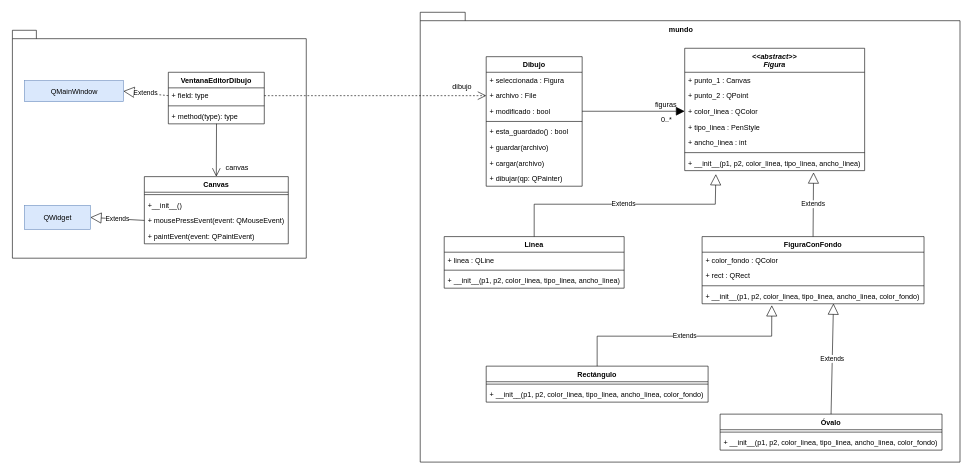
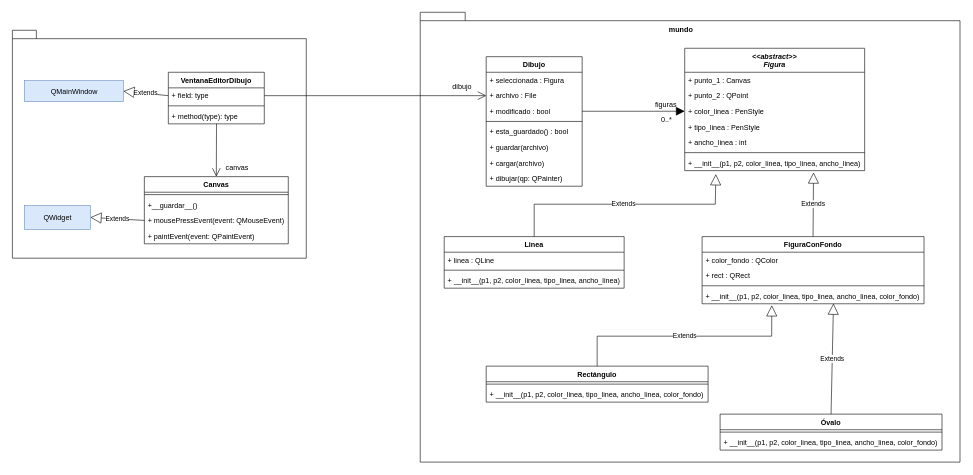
  <mxCell id="0" />
  <mxCell id="1" parent="0" />
  <mxCell id="2" value="" style="shape=folder;fontStyle=1;spacingTop=10;tabWidth=40;tabHeight=14;tabPosition=left;html=1;fillColor=default;" vertex="1" parent="1"><mxGeometry x="700" y="20" width="900" height="750" as="geometry" /></mxCell>
  <mxCell id="3" value="" style="shape=folder;fontStyle=1;spacingTop=10;tabWidth=40;tabHeight=14;tabPosition=left;html=1;" vertex="1" parent="1"><mxGeometry x="20" y="50" width="490" height="380" as="geometry" /></mxCell>
  <mxCell id="4" value="&lt;&lt;abstract&gt;&gt;&#10;Figura" style="swimlane;fontStyle=3;align=center;verticalAlign=top;childLayout=stackLayout;horizontal=1;startSize=40;horizontalStack=0;resizeParent=1;resizeParentMax=0;resizeLast=0;collapsible=1;marginBottom=0;" vertex="1" parent="1"><mxGeometry x="1141" y="80" width="300" height="204" as="geometry" /></mxCell>
  <mxCell id="5" value="+ punto_1 : Canvas&#10;" style="text;strokeColor=none;fillColor=none;align=left;verticalAlign=top;spacingLeft=4;spacingRight=4;overflow=hidden;rotatable=0;points=[[0,0.5],[1,0.5]];portConstraint=eastwest;" vertex="1" parent="4"><mxGeometry y="40" width="300" height="26" as="geometry" /></mxCell>
  <mxCell id="6" value="+ punto_2 : QPoint" style="text;strokeColor=none;fillColor=none;align=left;verticalAlign=top;spacingLeft=4;spacingRight=4;overflow=hidden;rotatable=0;points=[[0,0.5],[1,0.5]];portConstraint=eastwest;" vertex="1" parent="4"><mxGeometry y="66" width="300" height="26" as="geometry" /></mxCell>
- <mxCell id="7" value="+ color_linea : QColor" style="text;strokeColor=none;fillColor=none;align=left;verticalAlign=top;spacingLeft=4;spacingRight=4;overflow=hidden;rotatable=0;points=[[0,0.5],[1,0.5]];portConstraint=eastwest;" vertex="1" parent="4"><mxGeometry y="92" width="300" height="26" as="geometry" /></mxCell>
+ <mxCell id="7" value="+ color_linea : PenStyle" style="text;strokeColor=none;fillColor=none;align=left;verticalAlign=top;spacingLeft=4;spacingRight=4;overflow=hidden;rotatable=0;points=[[0,0.5],[1,0.5]];portConstraint=eastwest;" vertex="1" parent="4"><mxGeometry y="92" width="300" height="26" as="geometry" /></mxCell>
  <mxCell id="8" value="+ tipo_linea : PenStyle" style="text;strokeColor=none;fillColor=none;align=left;verticalAlign=top;spacingLeft=4;spacingRight=4;overflow=hidden;rotatable=0;points=[[0,0.5],[1,0.5]];portConstraint=eastwest;" vertex="1" parent="4"><mxGeometry y="118" width="300" height="26" as="geometry" /></mxCell>
  <mxCell id="9" value="+ ancho_linea : int" style="text;strokeColor=none;fillColor=none;align=left;verticalAlign=top;spacingLeft=4;spacingRight=4;overflow=hidden;rotatable=0;points=[[0,0.5],[1,0.5]];portConstraint=eastwest;" vertex="1" parent="4"><mxGeometry y="144" width="300" height="26" as="geometry" /></mxCell>
  <mxCell id="10" value="" style="line;strokeWidth=1;fillColor=none;align=left;verticalAlign=middle;spacingTop=-1;spacingLeft=3;spacingRight=3;rotatable=0;labelPosition=right;points=[];portConstraint=eastwest;" vertex="1" parent="4"><mxGeometry y="170" width="300" height="8" as="geometry" /></mxCell>
  <mxCell id="11" value="+ __init__(p1, p2, color_linea, tipo_linea, ancho_linea)" style="text;strokeColor=none;fillColor=none;align=left;verticalAlign=top;spacingLeft=4;spacingRight=4;overflow=hidden;rotatable=0;points=[[0,0.5],[1,0.5]];portConstraint=eastwest;" vertex="1" parent="4"><mxGeometry y="178" width="300" height="26" as="geometry" /></mxCell>
  <mxCell id="12" value="Linea" style="swimlane;fontStyle=1;align=center;verticalAlign=top;childLayout=stackLayout;horizontal=1;startSize=26;horizontalStack=0;resizeParent=1;resizeParentMax=0;resizeLast=0;collapsible=1;marginBottom=0;" vertex="1" parent="1"><mxGeometry x="740" y="394" width="300" height="86" as="geometry" /></mxCell>
  <mxCell id="13" value="+ linea : QLine" style="text;strokeColor=none;fillColor=none;align=left;verticalAlign=top;spacingLeft=4;spacingRight=4;overflow=hidden;rotatable=0;points=[[0,0.5],[1,0.5]];portConstraint=eastwest;" vertex="1" parent="12"><mxGeometry y="26" width="300" height="26" as="geometry" /></mxCell>
  <mxCell id="14" value="" style="line;strokeWidth=1;fillColor=none;align=left;verticalAlign=middle;spacingTop=-1;spacingLeft=3;spacingRight=3;rotatable=0;labelPosition=right;points=[];portConstraint=eastwest;" vertex="1" parent="12"><mxGeometry y="52" width="300" height="8" as="geometry" /></mxCell>
  <mxCell id="15" value="+ __init__(p1, p2, color_linea, tipo_linea, ancho_linea)" style="text;strokeColor=none;fillColor=none;align=left;verticalAlign=top;spacingLeft=4;spacingRight=4;overflow=hidden;rotatable=0;points=[[0,0.5],[1,0.5]];portConstraint=eastwest;" vertex="1" parent="12"><mxGeometry y="60" width="300" height="26" as="geometry" /></mxCell>
  <mxCell id="16" value="FiguraConFondo" style="swimlane;fontStyle=1;align=center;verticalAlign=top;childLayout=stackLayout;horizontal=1;startSize=26;horizontalStack=0;resizeParent=1;resizeParentMax=0;resizeLast=0;collapsible=1;marginBottom=0;" vertex="1" parent="1"><mxGeometry x="1170" y="394" width="370" height="112" as="geometry" /></mxCell>
  <mxCell id="17" value="+ color_fondo : QColor" style="text;strokeColor=none;fillColor=none;align=left;verticalAlign=top;spacingLeft=4;spacingRight=4;overflow=hidden;rotatable=0;points=[[0,0.5],[1,0.5]];portConstraint=eastwest;" vertex="1" parent="16"><mxGeometry y="26" width="370" height="26" as="geometry" /></mxCell>
  <mxCell id="18" value="+ rect : QRect" style="text;strokeColor=none;fillColor=none;align=left;verticalAlign=top;spacingLeft=4;spacingRight=4;overflow=hidden;rotatable=0;points=[[0,0.5],[1,0.5]];portConstraint=eastwest;" vertex="1" parent="16"><mxGeometry y="52" width="370" height="26" as="geometry" /></mxCell>
  <mxCell id="19" value="" style="line;strokeWidth=1;fillColor=none;align=left;verticalAlign=middle;spacingTop=-1;spacingLeft=3;spacingRight=3;rotatable=0;labelPosition=right;points=[];portConstraint=eastwest;" vertex="1" parent="16"><mxGeometry y="78" width="370" height="8" as="geometry" /></mxCell>
  <mxCell id="20" value="+ __init__(p1, p2, color_linea, tipo_linea, ancho_linea, color_fondo)" style="text;strokeColor=none;fillColor=none;align=left;verticalAlign=top;spacingLeft=4;spacingRight=4;overflow=hidden;rotatable=0;points=[[0,0.5],[1,0.5]];portConstraint=eastwest;" vertex="1" parent="16"><mxGeometry y="86" width="370" height="26" as="geometry" /></mxCell>
  <mxCell id="21" value="Rectángulo" style="swimlane;fontStyle=1;align=center;verticalAlign=top;childLayout=stackLayout;horizontal=1;startSize=26;horizontalStack=0;resizeParent=1;resizeParentMax=0;resizeLast=0;collapsible=1;marginBottom=0;" vertex="1" parent="1"><mxGeometry x="810" y="610" width="370" height="60" as="geometry" /></mxCell>
  <mxCell id="22" value="" style="line;strokeWidth=1;fillColor=none;align=left;verticalAlign=middle;spacingTop=-1;spacingLeft=3;spacingRight=3;rotatable=0;labelPosition=right;points=[];portConstraint=eastwest;" vertex="1" parent="21"><mxGeometry y="26" width="370" height="8" as="geometry" /></mxCell>
  <mxCell id="23" value="+ __init__(p1, p2, color_linea, tipo_linea, ancho_linea, color_fondo)" style="text;strokeColor=none;fillColor=none;align=left;verticalAlign=top;spacingLeft=4;spacingRight=4;overflow=hidden;rotatable=0;points=[[0,0.5],[1,0.5]];portConstraint=eastwest;" vertex="1" parent="21"><mxGeometry y="34" width="370" height="26" as="geometry" /></mxCell>
  <mxCell id="24" value="Óvalo" style="swimlane;fontStyle=1;align=center;verticalAlign=top;childLayout=stackLayout;horizontal=1;startSize=26;horizontalStack=0;resizeParent=1;resizeParentMax=0;resizeLast=0;collapsible=1;marginBottom=0;" vertex="1" parent="1"><mxGeometry x="1200" y="690" width="370" height="60" as="geometry" /></mxCell>
  <mxCell id="25" value="" style="line;strokeWidth=1;fillColor=none;align=left;verticalAlign=middle;spacingTop=-1;spacingLeft=3;spacingRight=3;rotatable=0;labelPosition=right;points=[];portConstraint=eastwest;" vertex="1" parent="24"><mxGeometry y="26" width="370" height="8" as="geometry" /></mxCell>
  <mxCell id="26" value="+ __init__(p1, p2, color_linea, tipo_linea, ancho_linea, color_fondo)" style="text;strokeColor=none;fillColor=none;align=left;verticalAlign=top;spacingLeft=4;spacingRight=4;overflow=hidden;rotatable=0;points=[[0,0.5],[1,0.5]];portConstraint=eastwest;" vertex="1" parent="24"><mxGeometry y="34" width="370" height="26" as="geometry" /></mxCell>
  <mxCell id="27" value="Dibujo" style="swimlane;fontStyle=1;align=center;verticalAlign=top;childLayout=stackLayout;horizontal=1;startSize=26;horizontalStack=0;resizeParent=1;resizeParentMax=0;resizeLast=0;collapsible=1;marginBottom=0;" vertex="1" parent="1"><mxGeometry x="810" y="94" width="160" height="216" as="geometry" /></mxCell>
  <mxCell id="28" value="+ seleccionada : Figura" style="text;strokeColor=none;fillColor=none;align=left;verticalAlign=top;spacingLeft=4;spacingRight=4;overflow=hidden;rotatable=0;points=[[0,0.5],[1,0.5]];portConstraint=eastwest;" vertex="1" parent="27"><mxGeometry y="26" width="160" height="26" as="geometry" /></mxCell>
  <mxCell id="29" value="+ archivo : File" style="text;strokeColor=none;fillColor=none;align=left;verticalAlign=top;spacingLeft=4;spacingRight=4;overflow=hidden;rotatable=0;points=[[0,0.5],[1,0.5]];portConstraint=eastwest;" vertex="1" parent="27"><mxGeometry y="52" width="160" height="26" as="geometry" /></mxCell>
  <mxCell id="30" value="+ modificado : bool" style="text;strokeColor=none;fillColor=none;align=left;verticalAlign=top;spacingLeft=4;spacingRight=4;overflow=hidden;rotatable=0;points=[[0,0.5],[1,0.5]];portConstraint=eastwest;" vertex="1" parent="27"><mxGeometry y="78" width="160" height="26" as="geometry" /></mxCell>
  <mxCell id="31" value="" style="line;strokeWidth=1;fillColor=none;align=left;verticalAlign=middle;spacingTop=-1;spacingLeft=3;spacingRight=3;rotatable=0;labelPosition=right;points=[];portConstraint=eastwest;" vertex="1" parent="27"><mxGeometry y="104" width="160" height="8" as="geometry" /></mxCell>
  <mxCell id="32" value="+ esta_guardado() : bool" style="text;strokeColor=none;fillColor=none;align=left;verticalAlign=top;spacingLeft=4;spacingRight=4;overflow=hidden;rotatable=0;points=[[0,0.5],[1,0.5]];portConstraint=eastwest;" vertex="1" parent="27"><mxGeometry y="112" width="160" height="26" as="geometry" /></mxCell>
  <mxCell id="33" value="+ guardar(archivo)" style="text;strokeColor=none;fillColor=none;align=left;verticalAlign=top;spacingLeft=4;spacingRight=4;overflow=hidden;rotatable=0;points=[[0,0.5],[1,0.5]];portConstraint=eastwest;" vertex="1" parent="27"><mxGeometry y="138" width="160" height="26" as="geometry" /></mxCell>
  <mxCell id="34" value="+ cargar(archivo)" style="text;strokeColor=none;fillColor=none;align=left;verticalAlign=top;spacingLeft=4;spacingRight=4;overflow=hidden;rotatable=0;points=[[0,0.5],[1,0.5]];portConstraint=eastwest;" vertex="1" parent="27"><mxGeometry y="164" width="160" height="26" as="geometry" /></mxCell>
  <mxCell id="35" value="+ dibujar(qp: QPainter)" style="text;strokeColor=none;fillColor=none;align=left;verticalAlign=top;spacingLeft=4;spacingRight=4;overflow=hidden;rotatable=0;points=[[0,0.5],[1,0.5]];portConstraint=eastwest;" vertex="1" parent="27"><mxGeometry y="190" width="160" height="26" as="geometry" /></mxCell>
  <mxCell id="36" value="" style="endArrow=block;endFill=1;endSize=12;html=1;rounded=0;exitX=1;exitY=0.5;exitDx=0;exitDy=0;entryX=0;entryY=0.5;entryDx=0;entryDy=0;" edge="1" parent="1" source="30" target="7"><mxGeometry width="160" relative="1" as="geometry"><mxPoint x="990" y="197.29" as="sourcePoint" /><mxPoint x="1150" y="197.29" as="targetPoint" /></mxGeometry></mxCell>
  <mxCell id="37" value="figuras" style="text;html=1;strokeColor=none;fillColor=none;align=center;verticalAlign=middle;whiteSpace=wrap;rounded=0;" vertex="1" parent="1"><mxGeometry x="1080" y="160" width="60" height="30" as="geometry" /></mxCell>
  <mxCell id="38" value="0..*" style="text;html=1;strokeColor=none;fillColor=none;align=center;verticalAlign=middle;whiteSpace=wrap;rounded=0;" vertex="1" parent="1"><mxGeometry x="1081" y="184" width="60" height="30" as="geometry" /></mxCell>
  <mxCell id="39" value="Extends" style="endArrow=block;endSize=16;endFill=0;html=1;rounded=0;entryX=0.173;entryY=1.225;entryDx=0;entryDy=0;entryPerimeter=0;exitX=0.5;exitY=0;exitDx=0;exitDy=0;" edge="1" parent="1" source="12" target="11"><mxGeometry width="160" relative="1" as="geometry"><mxPoint x="960" y="450" as="sourcePoint" /><mxPoint x="1120" y="450" as="targetPoint" /><Array as="points"><mxPoint x="890" y="340" /><mxPoint x="1192" y="340" /></Array></mxGeometry></mxCell>
  <mxCell id="40" value="Extends" style="endArrow=block;endSize=16;endFill=0;html=1;rounded=0;entryX=0.716;entryY=1.115;entryDx=0;entryDy=0;entryPerimeter=0;exitX=0.5;exitY=0;exitDx=0;exitDy=0;" edge="1" parent="1" source="16" target="11"><mxGeometry width="160" relative="1" as="geometry"><mxPoint x="960" y="450" as="sourcePoint" /><mxPoint x="1120" y="450" as="targetPoint" /></mxGeometry></mxCell>
  <mxCell id="41" value="Extends" style="endArrow=block;endSize=16;endFill=0;html=1;rounded=0;exitX=0.5;exitY=0;exitDx=0;exitDy=0;entryX=0.592;entryY=0.984;entryDx=0;entryDy=0;entryPerimeter=0;" edge="1" parent="1" source="24" target="20"><mxGeometry width="160" relative="1" as="geometry"><mxPoint x="1270" y="600" as="sourcePoint" /><mxPoint x="1385" y="493" as="targetPoint" /></mxGeometry></mxCell>
  <mxCell id="42" value="Extends" style="endArrow=block;endSize=16;endFill=0;html=1;rounded=0;entryX=0.314;entryY=1.093;entryDx=0;entryDy=0;entryPerimeter=0;exitX=0.5;exitY=0;exitDx=0;exitDy=0;" edge="1" parent="1" source="21" target="20"><mxGeometry width="160" relative="1" as="geometry"><mxPoint x="960" y="600" as="sourcePoint" /><mxPoint x="1120" y="600" as="targetPoint" /><Array as="points"><mxPoint x="995" y="560" /><mxPoint x="1286" y="560" /></Array></mxGeometry></mxCell>
  <mxCell id="43" value="VentanaEditorDibujo" style="swimlane;fontStyle=1;align=center;verticalAlign=top;childLayout=stackLayout;horizontal=1;startSize=26;horizontalStack=0;resizeParent=1;resizeParentMax=0;resizeLast=0;collapsible=1;marginBottom=0;" vertex="1" parent="1"><mxGeometry x="280" y="120" width="160" height="86" as="geometry" /></mxCell>
  <mxCell id="44" value="+ field: type" style="text;align=left;verticalAlign=top;spacingLeft=4;spacingRight=4;overflow=hidden;rotatable=0;points=[[0,0.5],[1,0.5]];portConstraint=eastwest;" vertex="1" parent="43"><mxGeometry y="26" width="160" height="26" as="geometry" /></mxCell>
  <mxCell id="45" value="" style="line;strokeWidth=1;fillColor=none;align=left;verticalAlign=middle;spacingTop=-1;spacingLeft=3;spacingRight=3;rotatable=0;labelPosition=right;points=[];portConstraint=eastwest;" vertex="1" parent="43"><mxGeometry y="52" width="160" height="8" as="geometry" /></mxCell>
  <mxCell id="46" value="+ method(type): type" style="text;strokeColor=none;fillColor=none;align=left;verticalAlign=top;spacingLeft=4;spacingRight=4;overflow=hidden;rotatable=0;points=[[0,0.5],[1,0.5]];portConstraint=eastwest;" vertex="1" parent="43"><mxGeometry y="60" width="160" height="26" as="geometry" /></mxCell>
  <mxCell id="47" value="Canvas" style="swimlane;fontStyle=1;align=center;verticalAlign=top;childLayout=stackLayout;horizontal=1;startSize=26;horizontalStack=0;resizeParent=1;resizeParentMax=0;resizeLast=0;collapsible=1;marginBottom=0;" vertex="1" parent="1"><mxGeometry x="240" y="294" width="240" height="112" as="geometry" /></mxCell>
  <mxCell id="48" value="" style="line;strokeWidth=1;fillColor=none;align=left;verticalAlign=middle;spacingTop=-1;spacingLeft=3;spacingRight=3;rotatable=0;labelPosition=right;points=[];portConstraint=eastwest;" vertex="1" parent="47"><mxGeometry y="26" width="240" height="8" as="geometry" /></mxCell>
- <mxCell id="49" value="+__init__()" style="text;strokeColor=none;fillColor=none;align=left;verticalAlign=top;spacingLeft=4;spacingRight=4;overflow=hidden;rotatable=0;points=[[0,0.5],[1,0.5]];portConstraint=eastwest;" vertex="1" parent="47"><mxGeometry y="34" width="240" height="26" as="geometry" /></mxCell>
+ <mxCell id="49" value="+__guardar__()" style="text;strokeColor=none;fillColor=none;align=left;verticalAlign=top;spacingLeft=4;spacingRight=4;overflow=hidden;rotatable=0;points=[[0,0.5],[1,0.5]];portConstraint=eastwest;" vertex="1" parent="47"><mxGeometry y="34" width="240" height="26" as="geometry" /></mxCell>
  <mxCell id="50" value="+ mousePressEvent(event: QMouseEvent)" style="text;strokeColor=none;fillColor=none;align=left;verticalAlign=top;spacingLeft=4;spacingRight=4;overflow=hidden;rotatable=0;points=[[0,0.5],[1,0.5]];portConstraint=eastwest;" vertex="1" parent="47"><mxGeometry y="60" width="240" height="26" as="geometry" /></mxCell>
  <mxCell id="51" value="+ paintEvent(event: QPaintEvent)" style="text;strokeColor=none;fillColor=none;align=left;verticalAlign=top;spacingLeft=4;spacingRight=4;overflow=hidden;rotatable=0;points=[[0,0.5],[1,0.5]];portConstraint=eastwest;" vertex="1" parent="47"><mxGeometry y="86" width="240" height="26" as="geometry" /></mxCell>
  <mxCell id="52" value="QMainWindow" style="html=1;fillColor=#dae8fc;strokeColor=#6c8ebf;" vertex="1" parent="1"><mxGeometry x="40" y="134" width="165" height="35" as="geometry" /></mxCell>
  <mxCell id="53" value="QWidget" style="html=1;fillColor=#dae8fc;strokeColor=#6c8ebf;" vertex="1" parent="1"><mxGeometry x="40" y="342" width="110" height="40" as="geometry" /></mxCell>
- <mxCell id="54" value="Extends" style="endArrow=block;endSize=16;endFill=0;html=1;rounded=0;entryX=1;entryY=0.5;entryDx=0;entryDy=0;exitX=0;exitY=0.5;exitDx=0;exitDy=0;dashed=1;" edge="1" parent="1" source="44" target="52"><mxGeometry width="160" relative="1" as="geometry"><mxPoint x="300" y="280" as="sourcePoint" /><mxPoint x="460" y="280" as="targetPoint" /></mxGeometry></mxCell>
+ <mxCell id="54" value="Extends" style="endArrow=block;endSize=16;endFill=0;html=1;rounded=0;entryX=1;entryY=0.5;entryDx=0;entryDy=0;exitX=0;exitY=0.5;exitDx=0;exitDy=0;" edge="1" parent="1" source="44" target="52"><mxGeometry width="160" relative="1" as="geometry"><mxPoint x="300" y="280" as="sourcePoint" /><mxPoint x="460" y="280" as="targetPoint" /></mxGeometry></mxCell>
  <mxCell id="55" value="Extends" style="endArrow=block;endSize=16;endFill=0;html=1;rounded=0;entryX=1;entryY=0.5;entryDx=0;entryDy=0;exitX=0;exitY=0.5;exitDx=0;exitDy=0;" edge="1" parent="1" source="50" target="53"><mxGeometry width="160" relative="1" as="geometry"><mxPoint x="300" y="280" as="sourcePoint" /><mxPoint x="460" y="280" as="targetPoint" /></mxGeometry></mxCell>
  <mxCell id="56" value="" style="endArrow=open;endFill=1;endSize=12;html=1;rounded=0;exitX=0.502;exitY=0.994;exitDx=0;exitDy=0;exitPerimeter=0;entryX=0.5;entryY=0;entryDx=0;entryDy=0;" edge="1" parent="1" source="46" target="47"><mxGeometry width="160" relative="1" as="geometry"><mxPoint x="300" y="280" as="sourcePoint" /><mxPoint x="460" y="280" as="targetPoint" /></mxGeometry></mxCell>
  <mxCell id="57" value="canvas" style="text;html=1;strokeColor=none;fillColor=none;align=center;verticalAlign=middle;whiteSpace=wrap;rounded=0;" vertex="1" parent="1"><mxGeometry x="365" y="264" width="60" height="30" as="geometry" /></mxCell>
- <mxCell id="58" value="" style="endArrow=open;endFill=1;endSize=12;html=1;rounded=0;exitX=1;exitY=0.5;exitDx=0;exitDy=0;entryX=0;entryY=0.5;entryDx=0;entryDy=0;dashed=1;" edge="1" parent="1" source="44" target="29"><mxGeometry width="160" relative="1" as="geometry"><mxPoint x="470" y="162.29" as="sourcePoint" /><mxPoint x="630" y="162.29" as="targetPoint" /></mxGeometry></mxCell>
+ <mxCell id="58" value="" style="endArrow=open;endFill=1;endSize=12;html=1;rounded=0;exitX=1;exitY=0.5;exitDx=0;exitDy=0;entryX=0;entryY=0.5;entryDx=0;entryDy=0;" edge="1" parent="1" source="44" target="29"><mxGeometry width="160" relative="1" as="geometry"><mxPoint x="470" y="162.29" as="sourcePoint" /><mxPoint x="630" y="162.29" as="targetPoint" /></mxGeometry></mxCell>
  <mxCell id="59" value="dibujo" style="text;html=1;strokeColor=none;fillColor=none;align=center;verticalAlign=middle;whiteSpace=wrap;rounded=0;" vertex="1" parent="1"><mxGeometry x="740" y="130" width="60" height="30" as="geometry" /></mxCell>
  <mxCell id="60" value="mundo" style="text;html=1;strokeColor=none;fillColor=none;align=center;verticalAlign=middle;whiteSpace=wrap;rounded=0;fontStyle=1" vertex="1" parent="1"><mxGeometry x="1105" y="35" width="60" height="30" as="geometry" /></mxCell>
